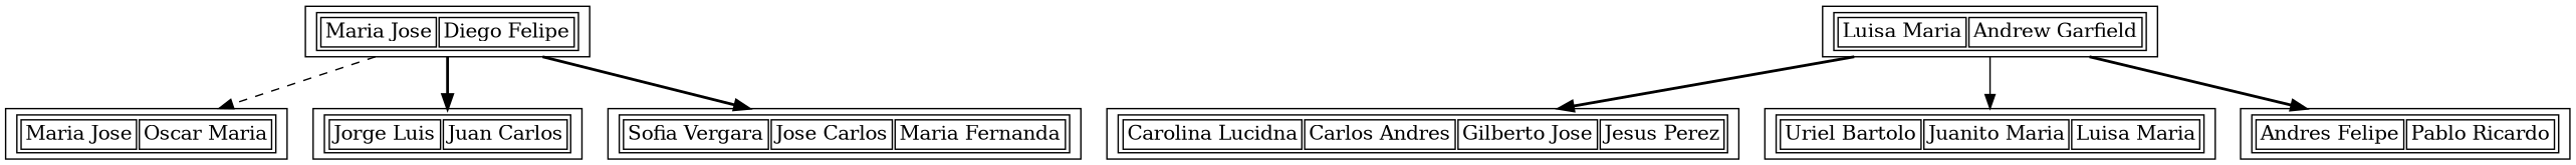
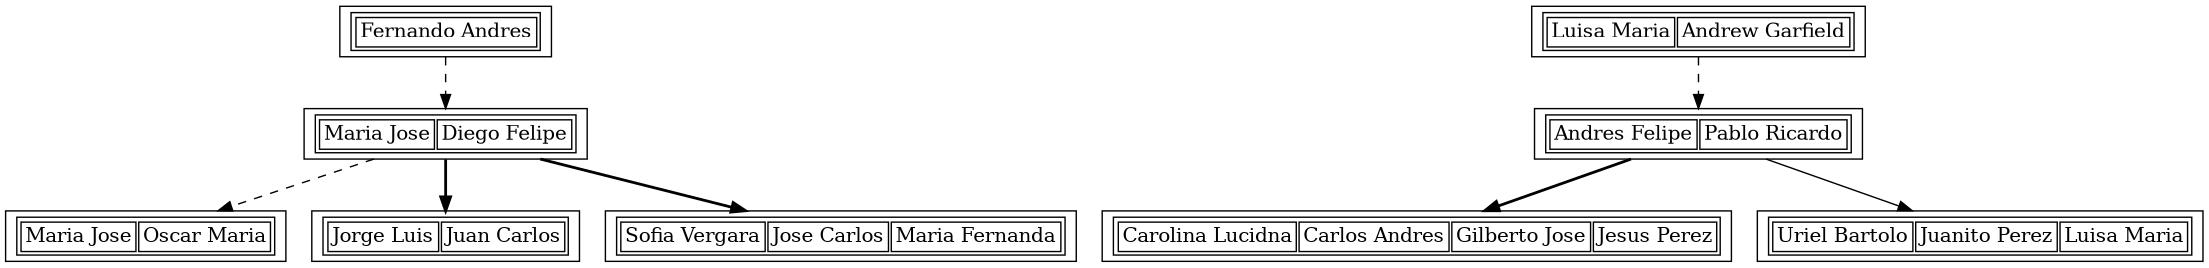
  digraph {
    node [shape=record]
    edge [style=dashed]
+   n1 [label=<<TABLE><TR><TD>Fernando Andres</TD></TR></TABLE>>]
    n2 [label=<<TABLE><TR><TD>Maria Jose</TD><TD>Diego Felipe</TD></TR></TABLE>>]
    n3 [label=<<TABLE><TR><TD>Maria Jose</TD><TD>Oscar Maria</TD></TR></TABLE>>]
    n4 [label=<<TABLE><TR><TD>Jorge Luis</TD><TD>Juan Carlos</TD></TR></TABLE>>]
    n5 [label=<<TABLE><TR><TD>Sofia Vergara</TD><TD>Jose Carlos</TD><TD>Maria Fernanda</TD></TR></TABLE>>]
    n6 [label=<<TABLE><TR><TD>Luisa Maria</TD><TD>Andrew Garfield</TD></TR></TABLE>>]
    n7 [label=<<TABLE><TR><TD>Carolina Lucidna</TD><TD>Carlos Andres</TD><TD>Gilberto Jose</TD><TD>Jesus Perez</TD></TR></TABLE>>]
-   n8 [label=<<TABLE><TR><TD>Uriel Bartolo</TD><TD>Juanito Maria</TD><TD>Luisa Maria</TD></TR></TABLE>>]
+   n8 [label=<<TABLE><TR><TD>Uriel Bartolo</TD><TD>Juanito Perez</TD><TD>Luisa Maria</TD></TR></TABLE>>]
    n9 [label=<<TABLE><TR><TD>Andres Felipe</TD><TD>Pablo Ricardo</TD></TR></TABLE>>]
+   n1 -> n2
    n2 -> n3
    n2 -> n4 [style=bold]
    n2 -> n5 [style=bold]
-   n6 -> n7 [style=bold]
-   n6 -> n8 [style=solid]
-   n6 -> n9 [style=bold]
+   n9 -> n7 [style=bold]
+   n9 -> n8 [style=solid]
+   n6 -> n9
  }
